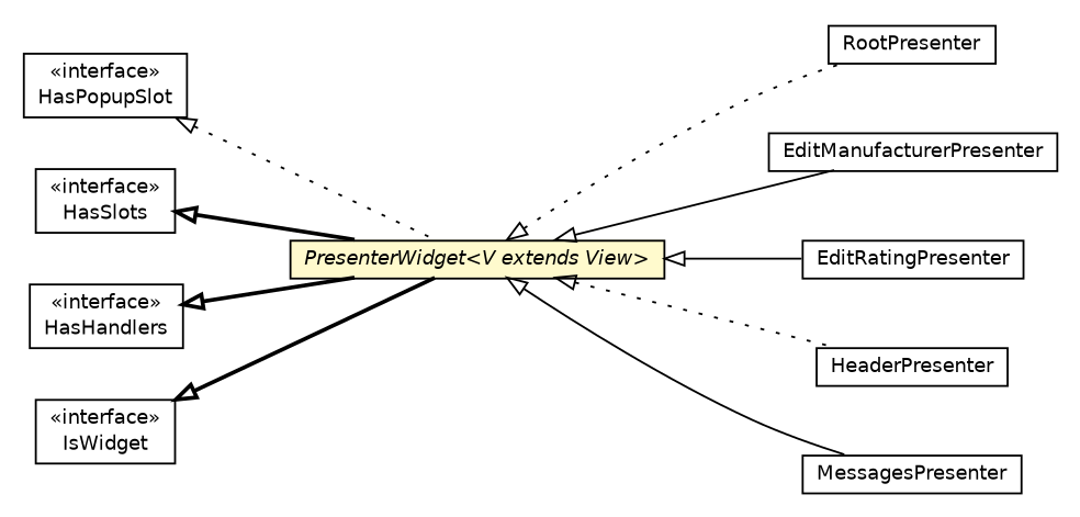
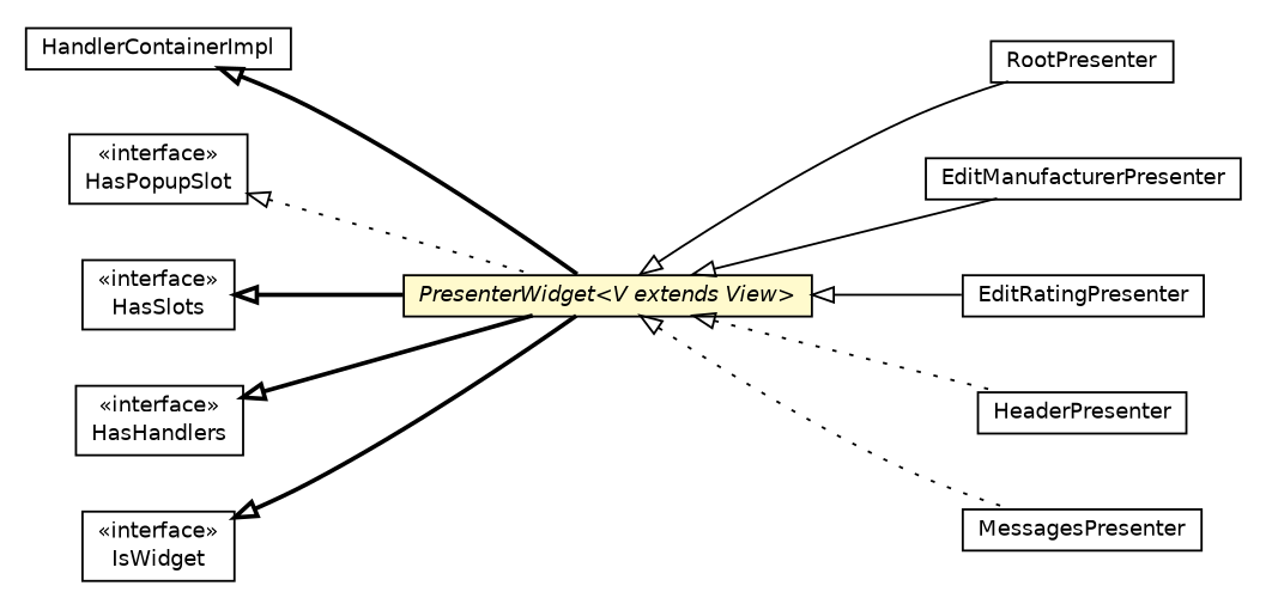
  digraph {
    nodesep=0.25
    rankdir=LR
    ranksep=0.5
    node [fontcolor=black fontname=Helvetica fontsize=10.0 shape=plaintext]
    edge [arrowtail=empty dir=back fontname=Helvetica fontsize=10 headport=p labelfontname=Helvetica labelfontsize=10 style=solid tailport=p]
    n1 [label=<<table title="com.gwtplatform.mvp.client.PresenterWidget" border="0" cellborder="1" cellspacing="0" cellpadding="2" port="p" bgcolor="lemonChiffon" href="./PresenterWidget.html"> 		<tr><td><table border="0" cellspacing="0" cellpadding="1"> <tr><td align="center" balign="center"><font face="Helvetica-Oblique"> PresenterWidget&lt;V extends View&gt; </font></td></tr> 		</table></td></tr> 		</table>>]
    n2 [label=<<table title="com.gwtplatform.mvp.client.RootPresenter" border="0" cellborder="1" cellspacing="0" cellpadding="2" port="p" href="./RootPresenter.html"> 		<tr><td><table border="0" cellspacing="0" cellpadding="1"> <tr><td align="center" balign="center"> RootPresenter </td></tr> 		</table></td></tr> 		</table>>]
    n3 [label=<<table title="com.gwtplatform.carstore.client.application.manufacturer.ui.EditManufacturerPresenter" border="0" cellborder="1" cellspacing="0" cellpadding="2" port="p" href="../../carstore/client/application/manufacturer/ui/EditManufacturerPresenter.html"> 		<tr><td><table border="0" cellspacing="0" cellpadding="1"> <tr><td align="center" balign="center"> EditManufacturerPresenter </td></tr> 		</table></td></tr> 		</table>>]
    n4 [label=<<table title="com.gwtplatform.carstore.client.application.rating.ui.EditRatingPresenter" border="0" cellborder="1" cellspacing="0" cellpadding="2" port="p" href="../../carstore/client/application/rating/ui/EditRatingPresenter.html"> 		<tr><td><table border="0" cellspacing="0" cellpadding="1"> <tr><td align="center" balign="center"> EditRatingPresenter </td></tr> 		</table></td></tr> 		</table>>]
    n5 [label=<<table title="com.gwtplatform.carstore.client.application.widget.header.HeaderPresenter" border="0" cellborder="1" cellspacing="0" cellpadding="2" port="p" href="../../carstore/client/application/widget/header/HeaderPresenter.html"> 		<tr><td><table border="0" cellspacing="0" cellpadding="1"> <tr><td align="center" balign="center"> HeaderPresenter </td></tr> 		</table></td></tr> 		</table>>]
    n6 [label=<<table title="com.gwtplatform.carstore.client.application.widget.message.MessagesPresenter" border="0" cellborder="1" cellspacing="0" cellpadding="2" port="p" href="../../carstore/client/application/widget/message/MessagesPresenter.html"> 		<tr><td><table border="0" cellspacing="0" cellpadding="1"> <tr><td align="center" balign="center"> MessagesPresenter </td></tr> 		</table></td></tr> 		</table>>]
+   n7 [label=<<table title="com.gwtplatform.mvp.client.HandlerContainerImpl" border="0" cellborder="1" cellspacing="0" cellpadding="2" port="p" href="./HandlerContainerImpl.html"> 		<tr><td><table border="0" cellspacing="0" cellpadding="1"> <tr><td align="center" balign="center"> HandlerContainerImpl </td></tr> 		</table></td></tr> 		</table>>]
    n8 [label=<<table title="com.gwtplatform.mvp.client.HasPopupSlot" border="0" cellborder="1" cellspacing="0" cellpadding="2" port="p" href="./HasPopupSlot.html"> 		<tr><td><table border="0" cellspacing="0" cellpadding="1"> <tr><td align="center" balign="center"> &#171;interface&#187; </td></tr> <tr><td align="center" balign="center"> HasPopupSlot </td></tr> 		</table></td></tr> 		</table>>]
    n9 [label=<<table title="com.gwtplatform.mvp.client.HasSlots" border="0" cellborder="1" cellspacing="0" cellpadding="2" port="p" href="./HasSlots.html"> 		<tr><td><table border="0" cellspacing="0" cellpadding="1"> <tr><td align="center" balign="center"> &#171;interface&#187; </td></tr> <tr><td align="center" balign="center"> HasSlots </td></tr> 		</table></td></tr> 		</table>>]
    n10 [label=<<table title="com.google.gwt.event.shared.HasHandlers" border="0" cellborder="1" cellspacing="0" cellpadding="2" port="p" href="http://google-web-toolkit.googlecode.com/svn/javadoc/latest/com/google/gwt/event/shared/HasHandlers.html"> 		<tr><td><table border="0" cellspacing="0" cellpadding="1"> <tr><td align="center" balign="center"> &#171;interface&#187; </td></tr> <tr><td align="center" balign="center"> HasHandlers </td></tr> 		</table></td></tr> 		</table>>]
    n11 [label=<<table title="com.google.gwt.user.client.ui.IsWidget" border="0" cellborder="1" cellspacing="0" cellpadding="2" port="p" href="http://google-web-toolkit.googlecode.com/svn/javadoc/latest/com/google/gwt/user/client/ui/IsWidget.html"> 		<tr><td><table border="0" cellspacing="0" cellpadding="1"> <tr><td align="center" balign="center"> &#171;interface&#187; </td></tr> <tr><td align="center" balign="center"> IsWidget </td></tr> 		</table></td></tr> 		</table>>]
-   n1 -> n2 [style=dotted]
+   n1 -> n2
    n1 -> n3
    n1 -> n4
    n1 -> n5 [style=dotted]
-   n1 -> n6
+   n1 -> n6 [style=dotted]
+   n7 -> n1 [style=bold]
    n8 -> n1 [style=dotted]
    n9 -> n1 [style=bold]
    n10 -> n1 [style=bold]
    n11 -> n1 [style=bold]
  }
